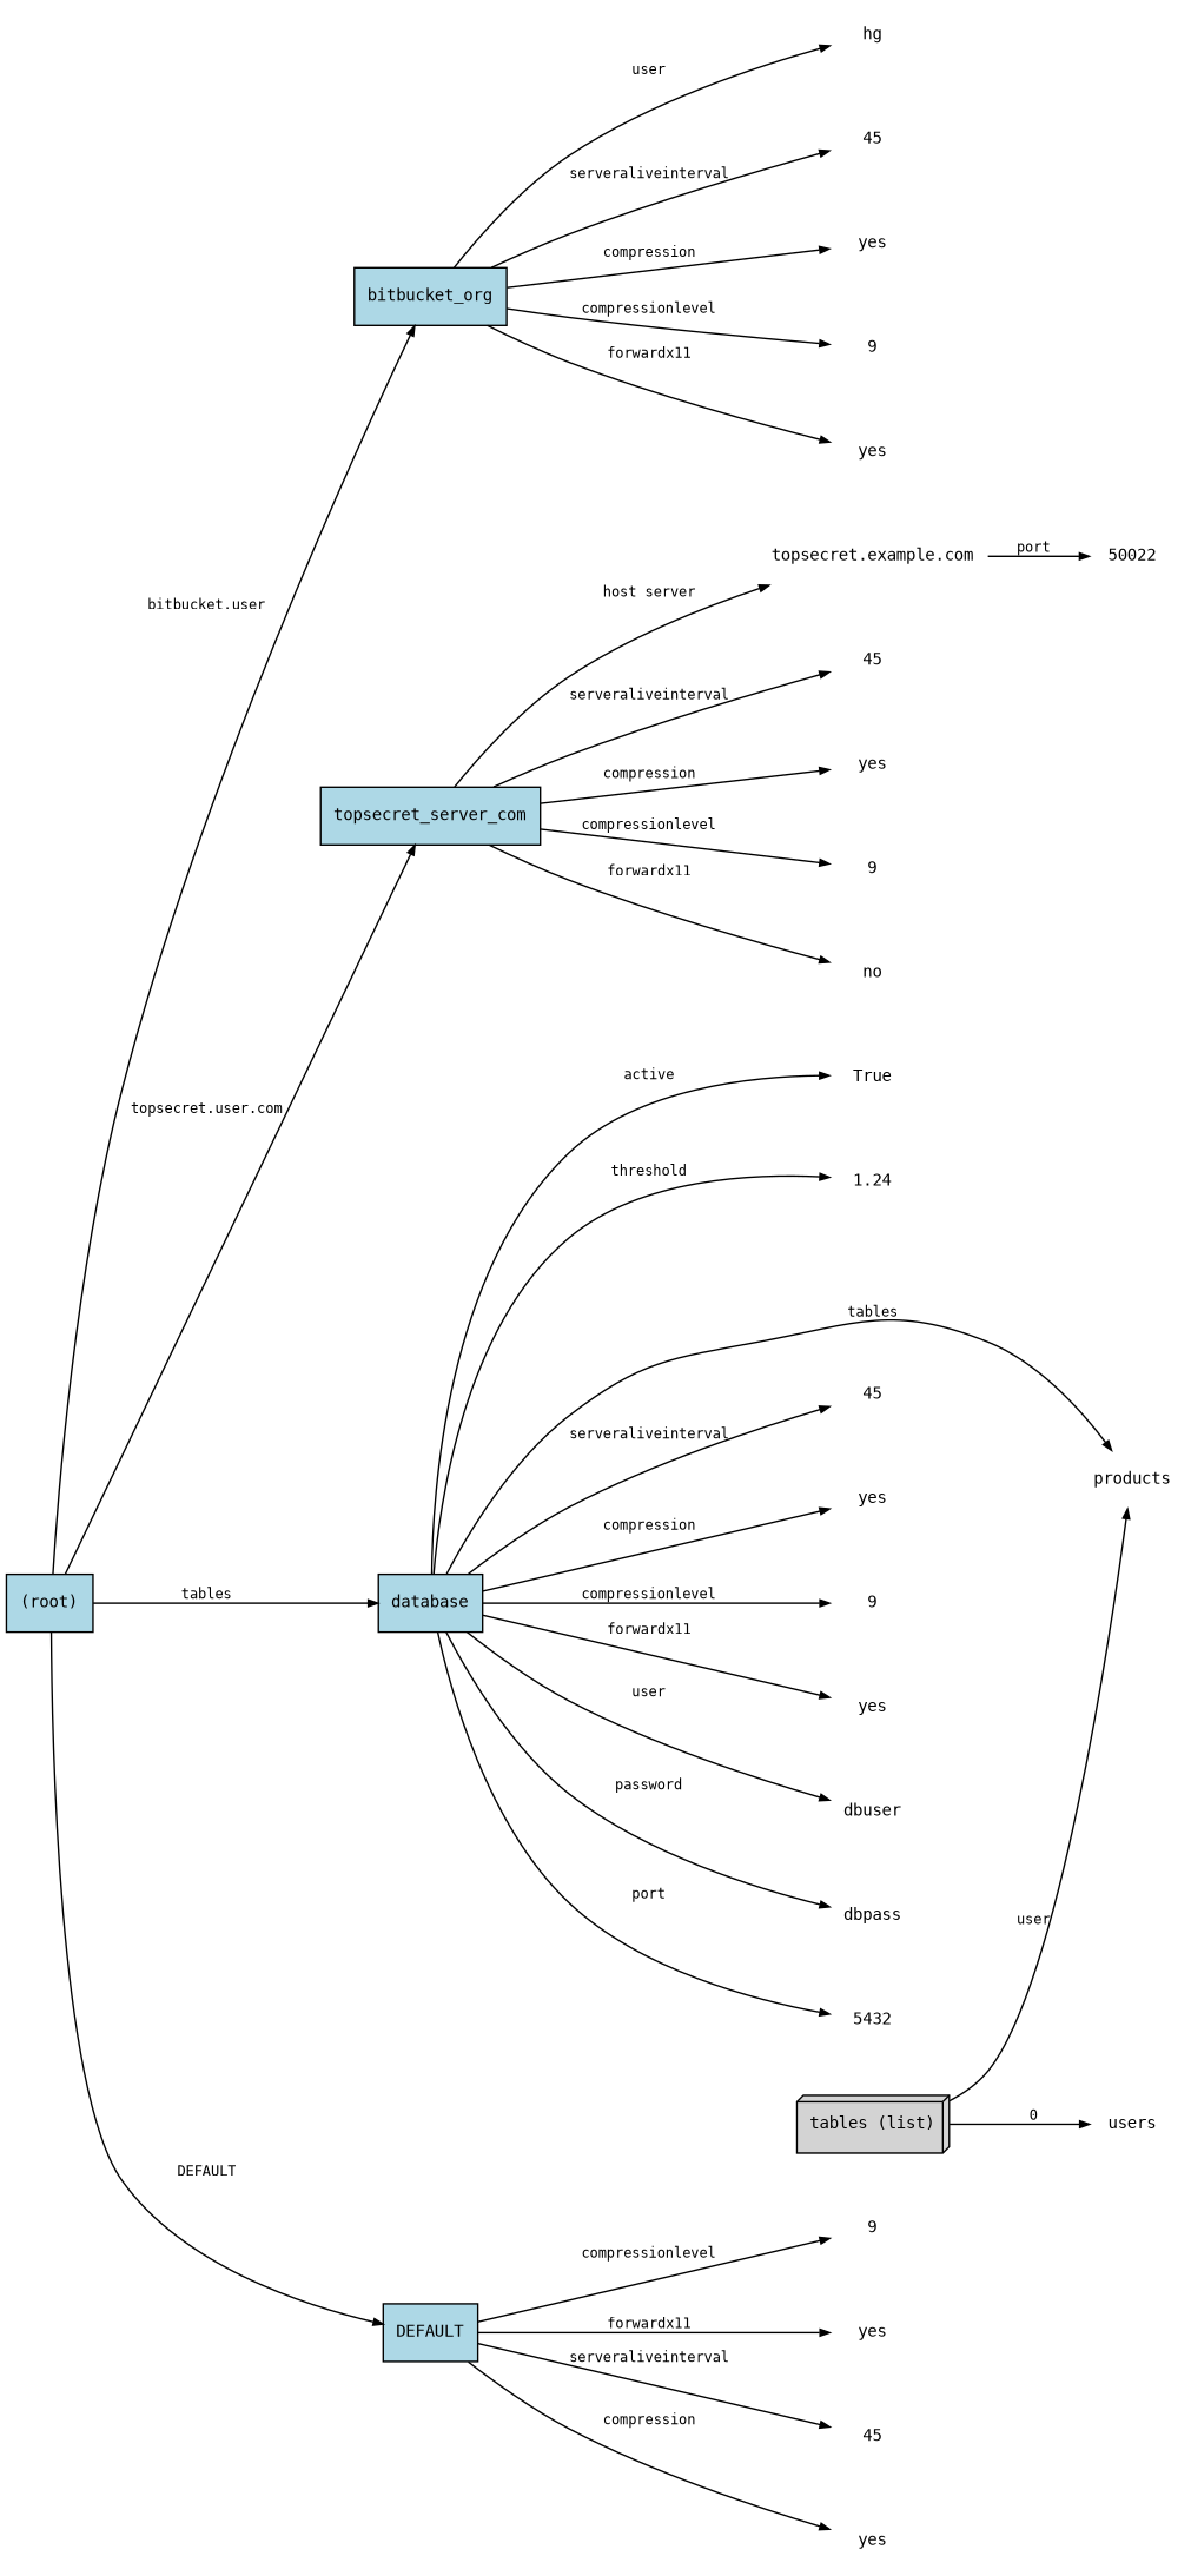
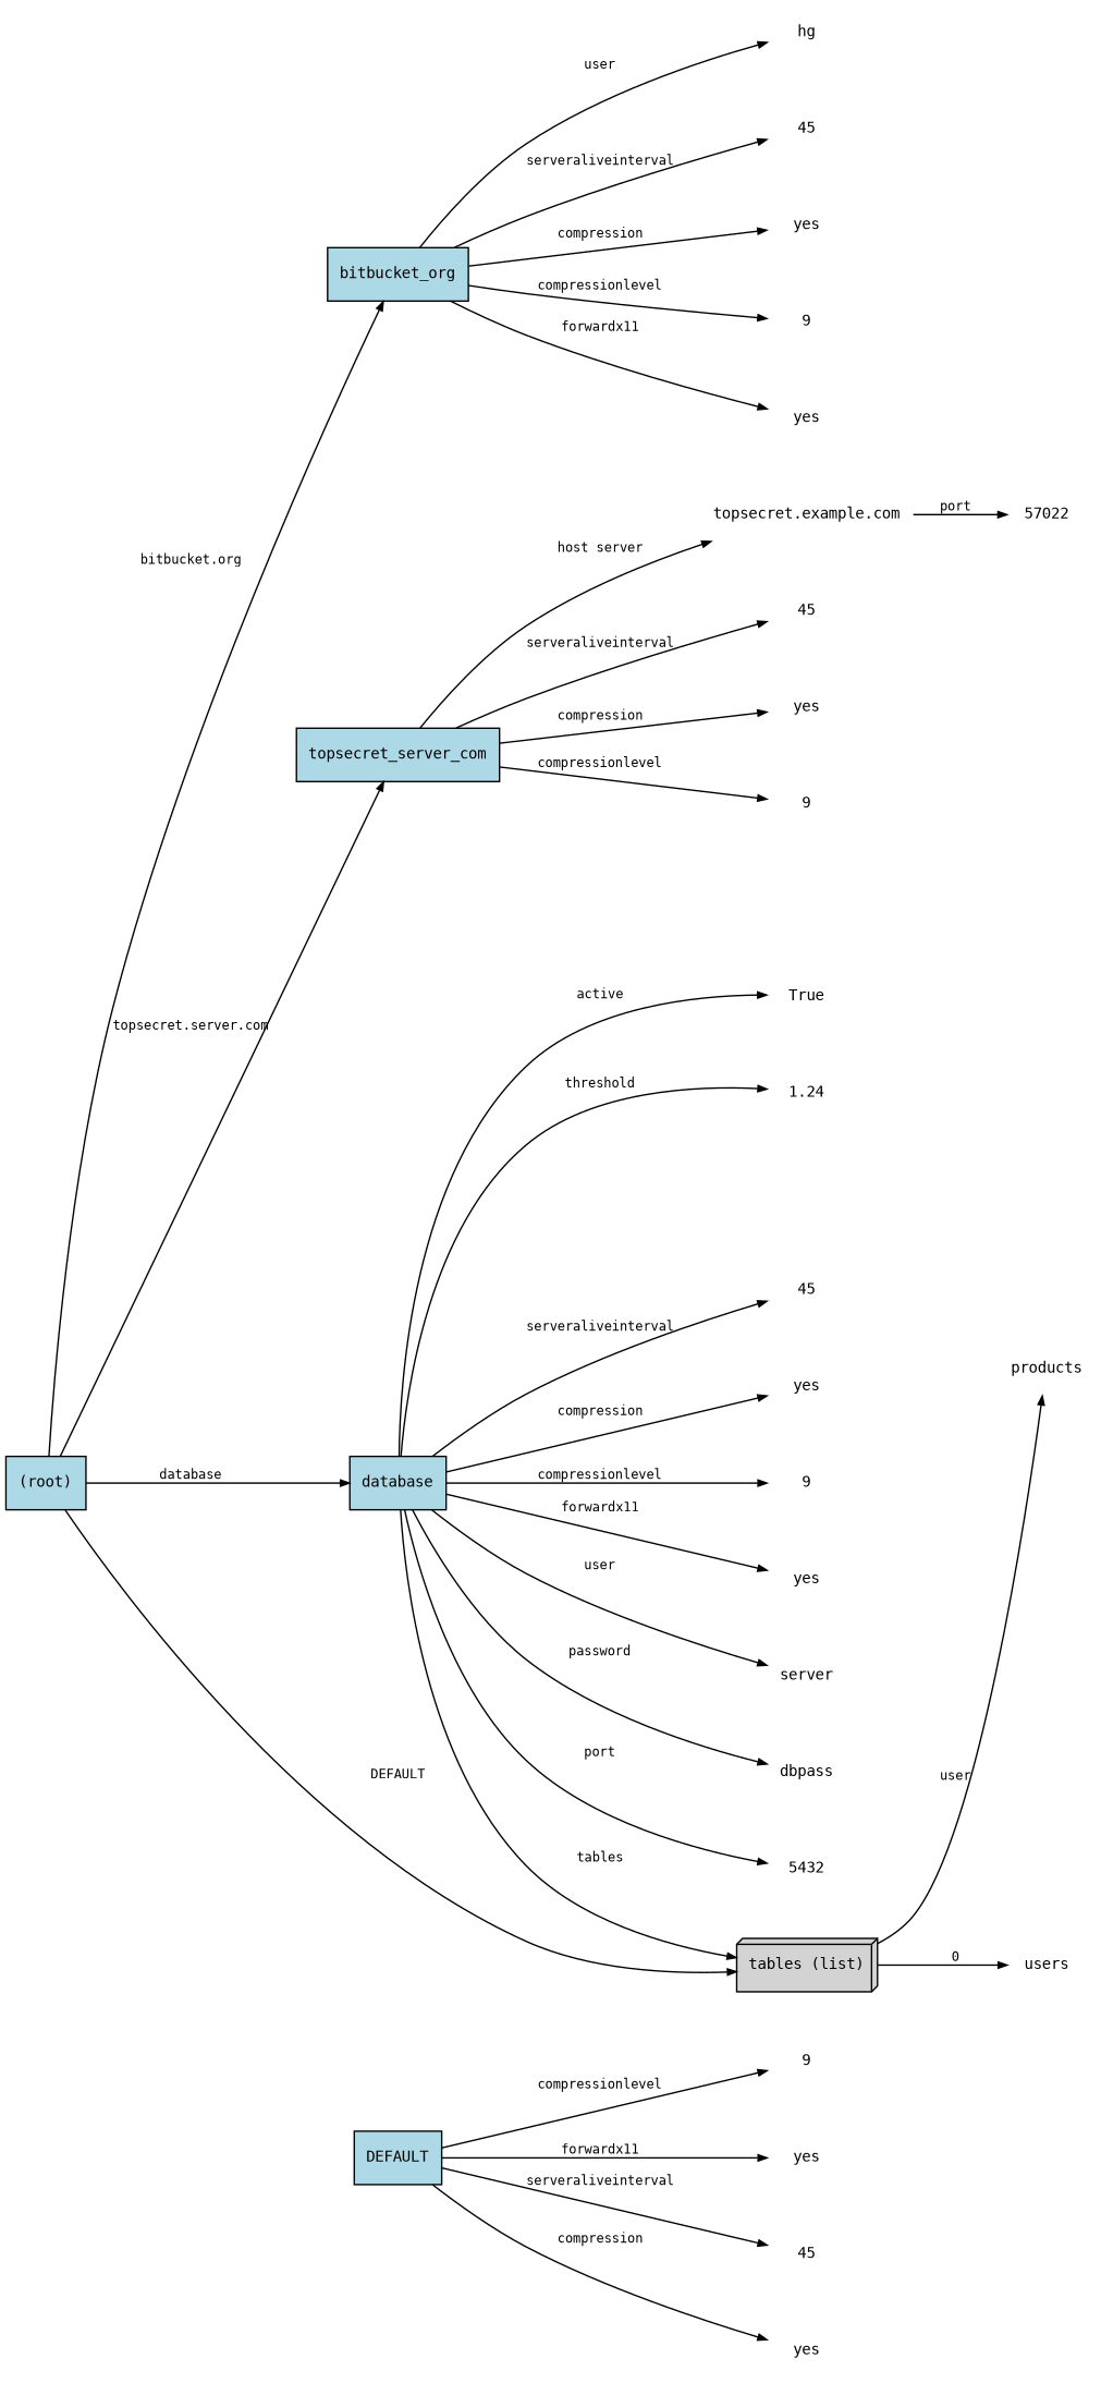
  digraph {
    fontname="DejaVu Sans Mono"
    fontsize=12
    labeljust=l
    nodesep=0.4
    rankdir=LR
    ranksep=0.5
    node [fontname="DejaVu Sans Mono" fontsize=10 shape=plaintext]
    edge [arrowsize=0.6 fontname="DejaVu Sans Mono" fontsize=9]
    n1 [fillcolor=lightblue label="(root)" shape=box style=filled]
    n2 [fillcolor=lightblue label=bitbucket_org shape=box style=filled]
    n3 [fillcolor=lightblue label=topsecret_server_com shape=box style=filled]
    n4 [fillcolor=lightblue label=database shape=box style=filled]
    n5 [fillcolor=lightblue label=DEFAULT shape=box style=filled]
    n6 [label=45]
    n7 [label=yes]
    n8 [label=9]
    n9 [label=yes]
    n10 [label=hg]
    n11 [label=45]
    n12 [label=yes]
    n13 [label=9]
-   n14 [label=no]
    n15 [label="topsecret.example.com"]
    n16 [label=45]
    n17 [label=yes]
    n18 [label=9]
    n19 [label=yes]
-   n20 [label=dbuser]
+   n20 [label=server]
    n21 [label=dbpass]
    n22 [label=5432]
    n23 [label=True]
    n24 [label=1.24]
    n25 [fillcolor=lightgrey label="tables (list)" shape=box3d style=filled]
    n26 [label=45]
    n27 [label=yes]
    n28 [label=9]
    n29 [label=yes]
-   n30 [label=50022]
+   n30 [label=57022]
    n31 [label=users]
    n32 [label=products]
-   n1 -> n2 [label="bitbucket.user"]
-   n1 -> n3 [label="topsecret.user.com"]
-   n1 -> n4 [label=tables]
-   n1 -> n5 [label=DEFAULT]
+   n1 -> n2 [label="bitbucket.org"]
+   n1 -> n3 [label="topsecret.server.com"]
+   n1 -> n4 [label=database]
+   n1 -> n25 [label=DEFAULT]
    n2 -> n6 [label=serveraliveinterval]
    n2 -> n7 [label=compression]
    n2 -> n8 [label=compressionlevel]
    n2 -> n9 [label=forwardx11]
    n2 -> n10 [label=user]
    n3 -> n11 [label=serveraliveinterval]
    n3 -> n12 [label=compression]
    n3 -> n13 [label=compressionlevel]
-   n3 -> n14 [label=forwardx11]
    n3 -> n15 [label="host server"]
    n4 -> n16 [label=serveraliveinterval]
    n4 -> n17 [label=compression]
    n4 -> n18 [label=compressionlevel]
    n4 -> n19 [label=forwardx11]
    n4 -> n20 [label=user]
    n4 -> n21 [label=password]
    n4 -> n22 [label=port]
    n4 -> n23 [label=active]
    n4 -> n24 [label=threshold]
-   n4 -> n32 [label=tables]
+   n4 -> n25 [label=tables]
    n5 -> n26 [label=serveraliveinterval]
    n5 -> n27 [label=compression]
    n5 -> n28 [label=compressionlevel]
    n5 -> n29 [label=forwardx11]
    n15 -> n30 [label=port]
    n25 -> n31 [label=0]
    n25 -> n32 [label=user]
  }
